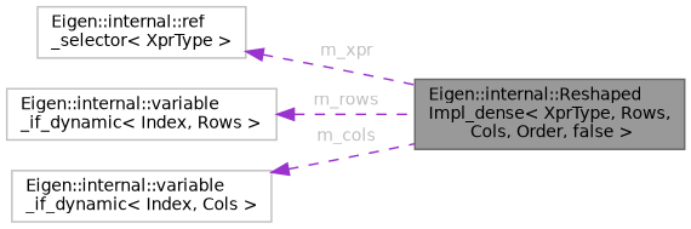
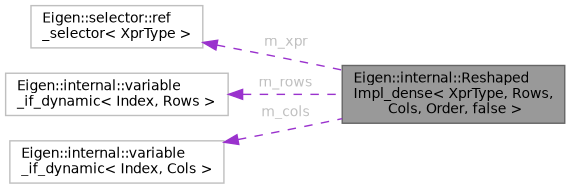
  digraph {
    rankdir=LR
    node [color=grey75 fillcolor=white fontname=Helvetica fontsize=10 shape=box style=filled]
    edge [color=darkorchid3 dir=back fontcolor=grey fontname=Helvetica fontsize=10 labelfontname=Helvetica labelfontsize=10 style=dashed]
    n1 [color=gray40 fillcolor=grey60 fontcolor=black height=0.2 label="Eigen::internal::Reshaped\lImpl_dense\< XprType, Rows,\l Cols, Order, false \>" width=0.4]
-   n2 [height=0.2 label="Eigen::internal::ref\l_selector\< XprType \>" width=0.4]
+   n2 [height=0.2 label="Eigen::selector::ref\l_selector\< XprType \>" width=0.4]
    n3 [height=0.2 label="Eigen::internal::variable\l_if_dynamic\< Index, Rows \>" width=0.4]
    n4 [height=0.2 label="Eigen::internal::variable\l_if_dynamic\< Index, Cols \>" width=0.4]
    n2 -> n1 [label=<<TABLE CELLBORDER="0" BORDER="0"><TR><TD VALIGN="top" ALIGN="LEFT" CELLPADDING="1" CELLSPACING="0">m_xpr</TD></TR> </TABLE>>]
    n3 -> n1 [label=<<TABLE CELLBORDER="0" BORDER="0"><TR><TD VALIGN="top" ALIGN="LEFT" CELLPADDING="1" CELLSPACING="0">m_rows</TD></TR> </TABLE>>]
    n4 -> n1 [label=<<TABLE CELLBORDER="0" BORDER="0"><TR><TD VALIGN="top" ALIGN="LEFT" CELLPADDING="1" CELLSPACING="0">m_cols</TD></TR> </TABLE>>]
  }
